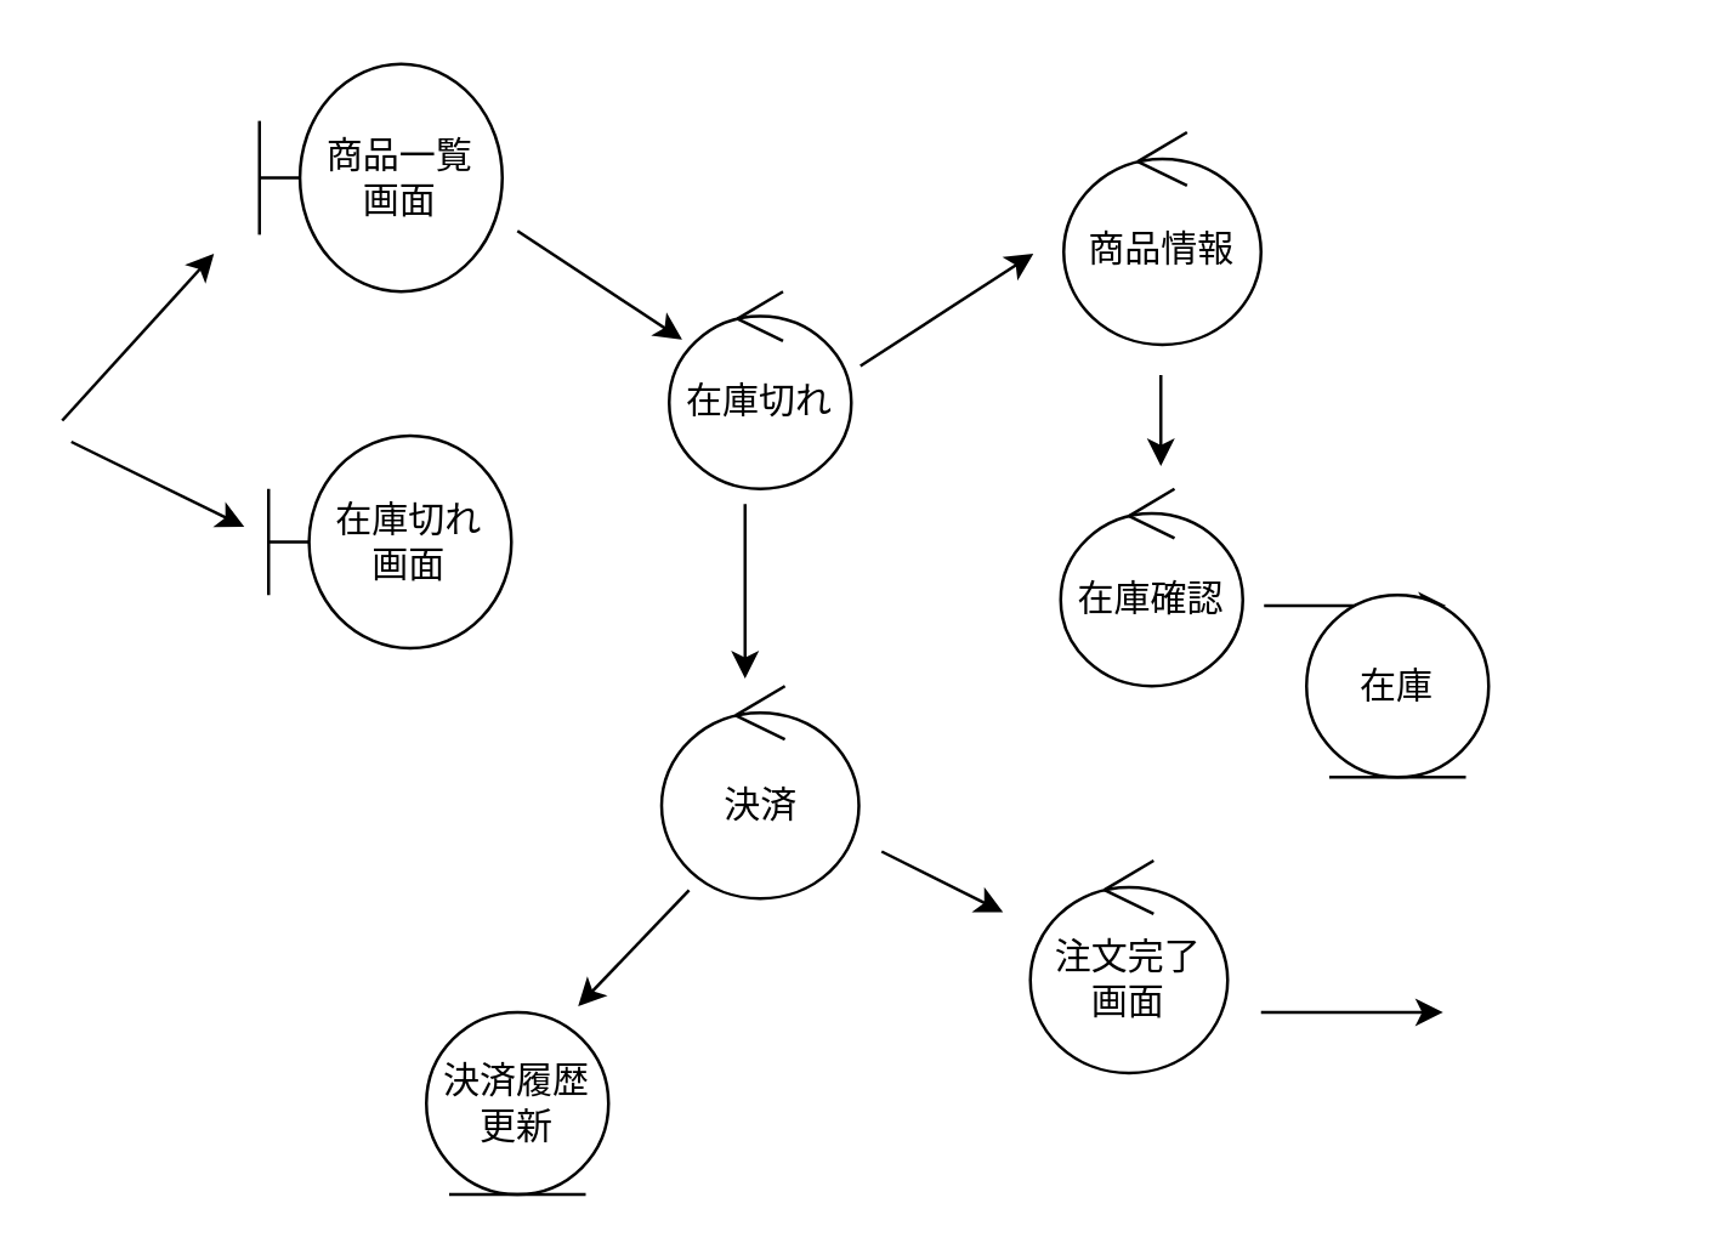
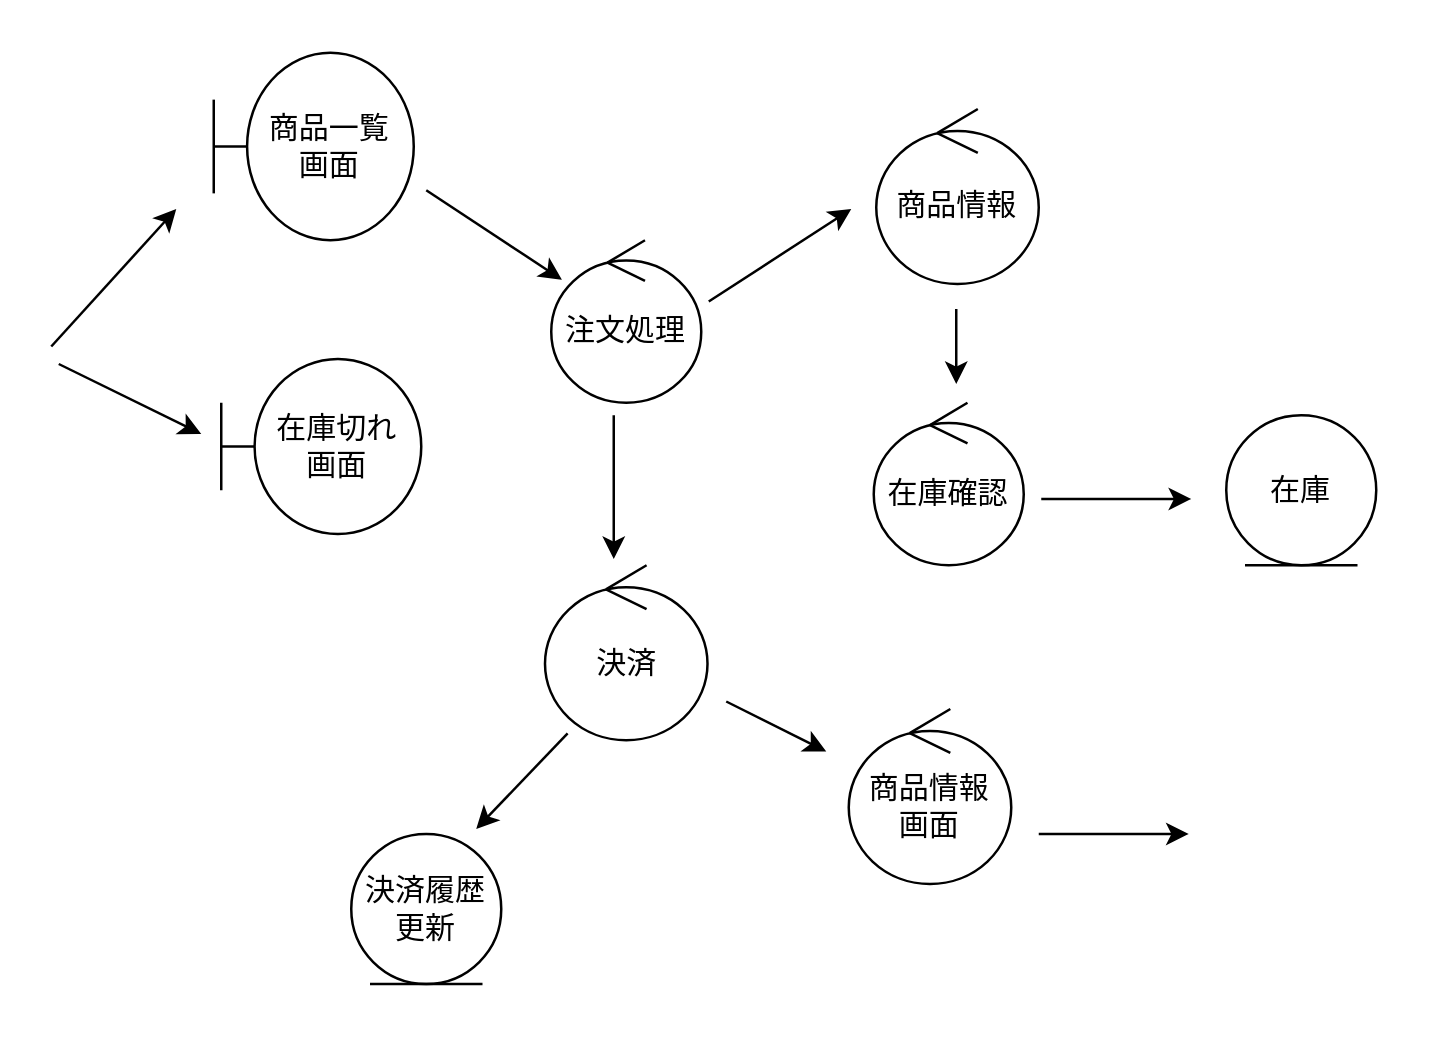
  <mxCell id="0" />
  <mxCell id="1" parent="0" />
- <mxCell id="2" value="在庫切れ" style="ellipse;shape=umlControl;whiteSpace=wrap;html=1;" parent="1" vertex="1"><mxGeometry x="220" y="95.5" width="60" height="65" as="geometry" /></mxCell>
+ <mxCell id="2" value="注文処理" style="ellipse;shape=umlControl;whiteSpace=wrap;html=1;" parent="1" vertex="1"><mxGeometry x="220" y="95.5" width="60" height="65" as="geometry" /></mxCell>
  <mxCell id="3" value="商品情報" style="ellipse;shape=umlControl;whiteSpace=wrap;html=1;" parent="1" vertex="1"><mxGeometry x="350" y="43" width="65" height="70" as="geometry" /></mxCell>
  <mxCell id="4" value="" style="endArrow=classic;html=1;rounded=0;" parent="1" edge="1"><mxGeometry width="50" height="50" relative="1" as="geometry"><mxPoint x="20" y="138" as="sourcePoint" /><mxPoint x="70" y="83" as="targetPoint" /></mxGeometry></mxCell>
  <mxCell id="5" value="" style="endArrow=classic;html=1;rounded=0;" parent="1" target="2" edge="1"><mxGeometry width="50" height="50" relative="1" as="geometry"><mxPoint x="170" y="75.5" as="sourcePoint" /><mxPoint x="220" y="25.5" as="targetPoint" /></mxGeometry></mxCell>
  <mxCell id="6" value="" style="endArrow=classic;html=1;rounded=0;" parent="1" edge="1"><mxGeometry width="50" height="50" relative="1" as="geometry"><mxPoint x="283" y="120" as="sourcePoint" /><mxPoint x="340" y="83" as="targetPoint" /></mxGeometry></mxCell>
  <mxCell id="7" value="" style="endArrow=classic;html=1;rounded=0;" parent="1" edge="1"><mxGeometry width="50" height="50" relative="1" as="geometry"><mxPoint x="382" y="123" as="sourcePoint" /><mxPoint x="382" y="153" as="targetPoint" /></mxGeometry></mxCell>
  <mxCell id="8" value="" style="endArrow=classic;html=1;rounded=0;" parent="1" edge="1"><mxGeometry width="50" height="50" relative="1" as="geometry"><mxPoint x="245" y="165.5" as="sourcePoint" /><mxPoint x="245" y="223" as="targetPoint" /></mxGeometry></mxCell>
  <mxCell id="9" value="" style="endArrow=classic;html=1;rounded=0;" parent="1" edge="1"><mxGeometry width="50" height="50" relative="1" as="geometry"><mxPoint x="416" y="199" as="sourcePoint" /><mxPoint x="476" y="199" as="targetPoint" /></mxGeometry></mxCell>
  <mxCell id="10" value="在庫切れ&lt;div&gt;画面&lt;/div&gt;" style="shape=umlBoundary;whiteSpace=wrap;html=1;" parent="1" vertex="1"><mxGeometry x="88" y="143" width="80" height="70" as="geometry" /></mxCell>
  <mxCell id="11" value="" style="endArrow=classic;html=1;rounded=0;" parent="1" edge="1"><mxGeometry width="50" height="50" relative="1" as="geometry"><mxPoint x="23" y="145" as="sourcePoint" /><mxPoint x="80" y="173" as="targetPoint" /></mxGeometry></mxCell>
  <mxCell id="12" value="商品一覧&lt;div&gt;画面&lt;/div&gt;" style="shape=umlBoundary;whiteSpace=wrap;html=1;" vertex="1" parent="1"><mxGeometry x="85" y="20.5" width="80" height="75" as="geometry" /></mxCell>
- <mxCell id="13" value="在庫" style="ellipse;shape=umlEntity;whiteSpace=wrap;html=1;" vertex="1" parent="1"><mxGeometry x="430" y="195.5" width="60" height="60" as="geometry" /></mxCell>
+ <mxCell id="13" value="在庫" style="ellipse;shape=umlEntity;whiteSpace=wrap;html=1;" vertex="1" parent="1"><mxGeometry x="490" y="165.5" width="60" height="60" as="geometry" /></mxCell>
  <mxCell id="14" value="在庫確認" style="ellipse;shape=umlControl;whiteSpace=wrap;html=1;" vertex="1" parent="1"><mxGeometry x="349" y="160.5" width="60" height="65" as="geometry" /></mxCell>
  <mxCell id="15" value="決済" style="ellipse;shape=umlControl;whiteSpace=wrap;html=1;" vertex="1" parent="1"><mxGeometry x="217.5" y="225.5" width="65" height="70" as="geometry" /></mxCell>
  <mxCell id="16" value="" style="endArrow=classic;html=1;rounded=0;" edge="1" parent="1"><mxGeometry width="50" height="50" relative="1" as="geometry"><mxPoint x="290" y="280" as="sourcePoint" /><mxPoint x="330" y="300" as="targetPoint" /></mxGeometry></mxCell>
- <mxCell id="17" value="注文完了&lt;div&gt;画面&lt;/div&gt;" style="ellipse;shape=umlControl;whiteSpace=wrap;html=1;" vertex="1" parent="1"><mxGeometry x="339" y="283" width="65" height="70" as="geometry" /></mxCell>
+ <mxCell id="17" value="商品情報&lt;div&gt;画面&lt;/div&gt;" style="ellipse;shape=umlControl;whiteSpace=wrap;html=1;" vertex="1" parent="1"><mxGeometry x="339" y="283" width="65" height="70" as="geometry" /></mxCell>
  <mxCell id="18" value="" style="endArrow=classic;html=1;rounded=0;" edge="1" parent="1"><mxGeometry width="50" height="50" relative="1" as="geometry"><mxPoint x="226.549" y="292.732" as="sourcePoint" /><mxPoint x="190" y="331" as="targetPoint" /></mxGeometry></mxCell>
  <mxCell id="19" value="決済履歴更新" style="ellipse;shape=umlEntity;whiteSpace=wrap;html=1;" vertex="1" parent="1"><mxGeometry x="140" y="333" width="60" height="60" as="geometry" /></mxCell>
  <mxCell id="20" value="" style="endArrow=classic;html=1;rounded=0;" edge="1" parent="1"><mxGeometry width="50" height="50" relative="1" as="geometry"><mxPoint x="415" y="333" as="sourcePoint" /><mxPoint x="475" y="333" as="targetPoint" /></mxGeometry></mxCell>
